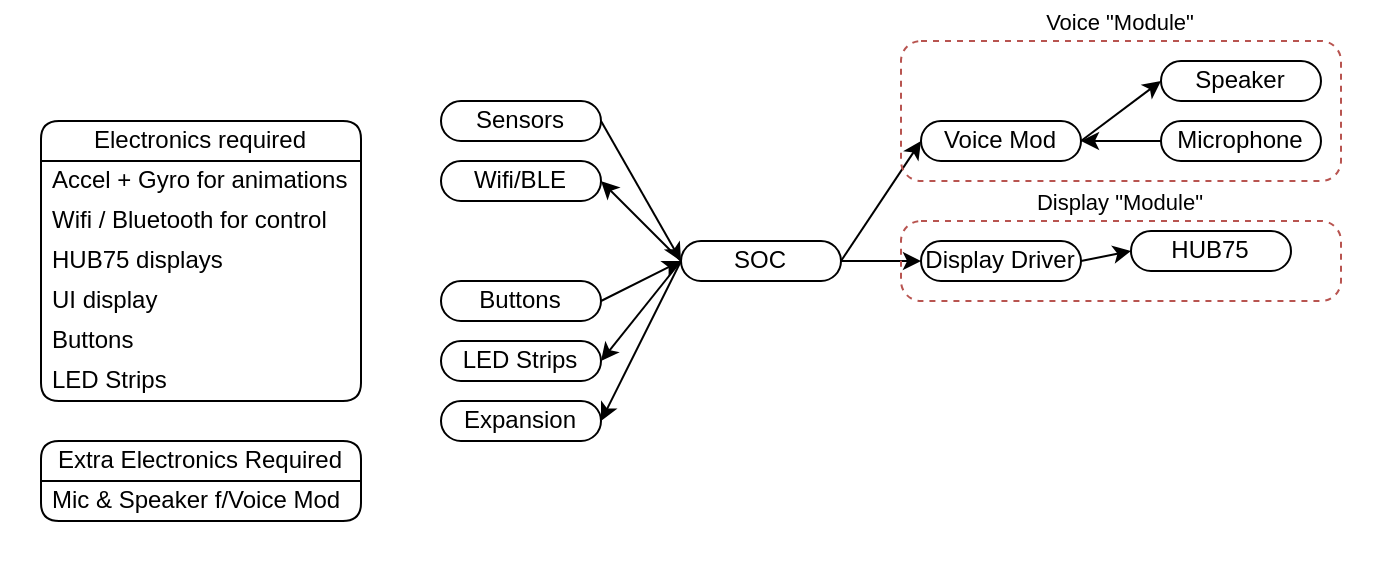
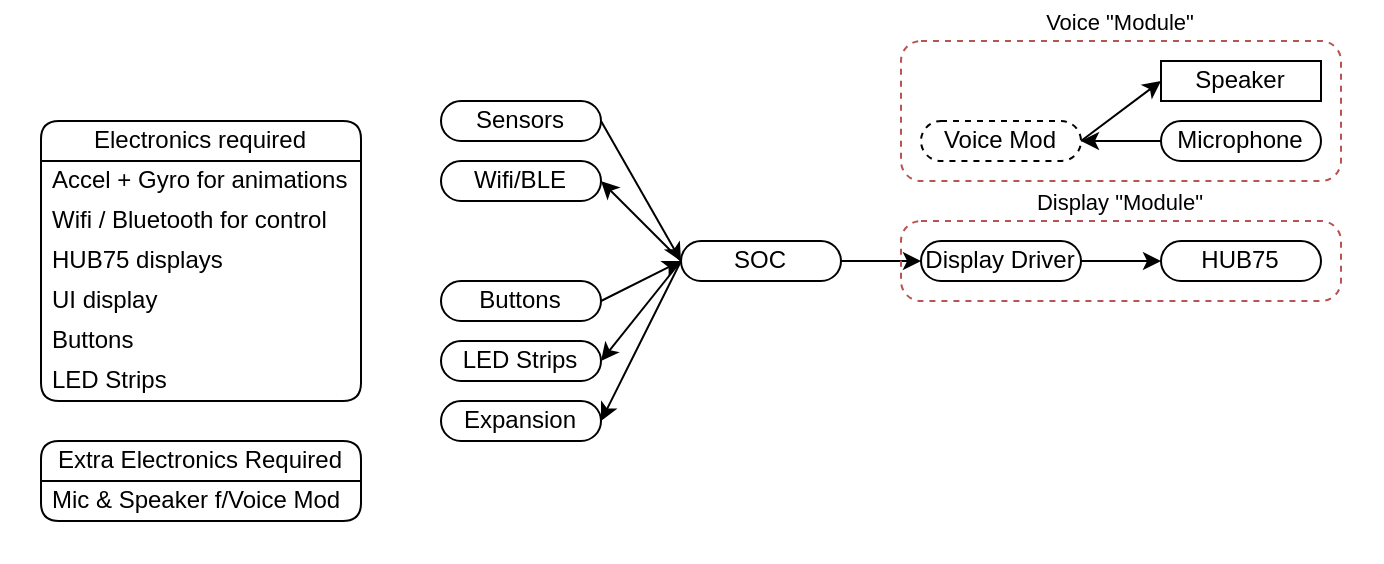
  <mxCell id="0" />
  <mxCell id="1" parent="0" />
  <mxCell id="2" value="Electronics required" style="swimlane;fontStyle=0;childLayout=stackLayout;horizontal=1;startSize=20;horizontalStack=0;resizeParent=1;resizeParentMax=0;resizeLast=0;collapsible=0;marginBottom=0;whiteSpace=wrap;html=1;rounded=1;container=1;" vertex="1" parent="1"><mxGeometry x="20" y="60" width="160" height="140" as="geometry" /></mxCell>
  <mxCell id="3" value="Accel + Gyro for animations" style="text;strokeColor=none;fillColor=none;align=left;verticalAlign=middle;spacingLeft=4;spacingRight=4;overflow=hidden;points=[[0,0.5],[1,0.5]];portConstraint=eastwest;rotatable=0;whiteSpace=wrap;html=1;" vertex="1" parent="2"><mxGeometry y="20" width="160" height="20" as="geometry" /></mxCell>
  <mxCell id="4" value="Wifi / Bluetooth for control" style="text;strokeColor=none;fillColor=none;align=left;verticalAlign=middle;spacingLeft=4;spacingRight=4;overflow=hidden;points=[[0,0.5],[1,0.5]];portConstraint=eastwest;rotatable=0;whiteSpace=wrap;html=1;" vertex="1" parent="2"><mxGeometry y="40" width="160" height="20" as="geometry" /></mxCell>
  <mxCell id="5" value="HUB75 displays" style="text;strokeColor=none;fillColor=none;align=left;verticalAlign=middle;spacingLeft=4;spacingRight=4;overflow=hidden;points=[[0,0.5],[1,0.5]];portConstraint=eastwest;rotatable=0;whiteSpace=wrap;html=1;" vertex="1" parent="2"><mxGeometry y="60" width="160" height="20" as="geometry" /></mxCell>
  <mxCell id="6" value="UI display" style="text;strokeColor=none;fillColor=none;align=left;verticalAlign=middle;spacingLeft=4;spacingRight=4;overflow=hidden;points=[[0,0.5],[1,0.5]];portConstraint=eastwest;rotatable=0;whiteSpace=wrap;html=1;" vertex="1" parent="2"><mxGeometry y="80" width="160" height="20" as="geometry" /></mxCell>
  <mxCell id="7" value="Buttons" style="text;strokeColor=none;fillColor=none;align=left;verticalAlign=middle;spacingLeft=4;spacingRight=4;overflow=hidden;points=[[0,0.5],[1,0.5]];portConstraint=eastwest;rotatable=0;whiteSpace=wrap;html=1;" vertex="1" parent="2"><mxGeometry y="100" width="160" height="20" as="geometry" /></mxCell>
  <mxCell id="8" value="LED Strips" style="text;strokeColor=none;fillColor=none;align=left;verticalAlign=middle;spacingLeft=4;spacingRight=4;overflow=hidden;points=[[0,0.5],[1,0.5]];portConstraint=eastwest;rotatable=0;whiteSpace=wrap;html=1;" vertex="1" parent="2"><mxGeometry y="120" width="160" height="20" as="geometry" /></mxCell>
  <mxCell id="9" value="Extra Electronics Required" style="swimlane;fontStyle=0;childLayout=stackLayout;horizontal=1;startSize=20;horizontalStack=0;resizeParent=1;resizeParentMax=0;resizeLast=0;collapsible=0;marginBottom=0;whiteSpace=wrap;html=1;rounded=1;container=1;" vertex="1" parent="1"><mxGeometry x="20" y="220" width="160" height="40" as="geometry" /></mxCell>
  <mxCell id="10" value="Mic &amp;amp; Speaker f/Voice Mod" style="text;strokeColor=none;fillColor=none;align=left;verticalAlign=middle;spacingLeft=4;spacingRight=4;overflow=hidden;points=[[0,0.5],[1,0.5]];portConstraint=eastwest;rotatable=0;whiteSpace=wrap;html=1;" vertex="1" parent="9"><mxGeometry y="20" width="160" height="20" as="geometry" /></mxCell>
  <mxCell id="11" style="edgeStyle=none;shape=connector;rounded=0;orthogonalLoop=1;jettySize=auto;html=1;exitX=0;exitY=0.5;exitDx=0;exitDy=0;exitPerimeter=0;strokeColor=default;align=center;verticalAlign=middle;fontFamily=Helvetica;fontSize=11;fontColor=default;labelBackgroundColor=default;endArrow=classic;entryX=1;entryY=0.5;entryDx=0;entryDy=0;entryPerimeter=0;" edge="1" parent="1" source="12" target="33"><mxGeometry relative="1" as="geometry"><mxPoint x="460" y="250" as="targetPoint" /></mxGeometry></mxCell>
  <mxCell id="12" value="SOC" style="rounded=1;whiteSpace=wrap;html=1;absoluteArcSize=1;points=[[0,0.5,0,0,0],[1,0.5,0,0,0]];" vertex="1" parent="1"><mxGeometry x="340" y="120" width="80" height="20" as="geometry" /></mxCell>
  <mxCell id="13" value="Buttons" style="rounded=1;whiteSpace=wrap;html=1;absoluteArcSize=1;points=[[0,0.5,0,0,0],[1,0.5,0,0,0]];" vertex="1" parent="1"><mxGeometry x="220" y="140" width="80" height="20" as="geometry" /></mxCell>
- <mxCell id="14" style="rounded=0;orthogonalLoop=1;jettySize=auto;html=1;exitX=1;exitY=0.5;exitDx=0;exitDy=0;exitPerimeter=0;entryX=0;entryY=0.5;entryDx=0;entryDy=0;entryPerimeter=0;" edge="1" parent="1" source="12" target="19"><mxGeometry relative="1" as="geometry" /></mxCell>
  <mxCell id="15" style="edgeStyle=none;shape=connector;rounded=0;orthogonalLoop=1;jettySize=auto;html=1;exitX=1;exitY=0.5;exitDx=0;exitDy=0;exitPerimeter=0;entryX=0;entryY=0.5;entryDx=0;entryDy=0;entryPerimeter=0;strokeColor=default;align=center;verticalAlign=middle;fontFamily=Helvetica;fontSize=11;fontColor=default;labelBackgroundColor=default;endArrow=classic;" edge="1" parent="1" source="12" target="25"><mxGeometry relative="1" as="geometry" /></mxCell>
  <mxCell id="16" value="Wifi/BLE" style="rounded=1;whiteSpace=wrap;html=1;absoluteArcSize=1;points=[[0,0.5,0,0,0],[1,0.5,0,0,0]];" vertex="1" parent="1"><mxGeometry x="220" y="80" width="80" height="20" as="geometry" /></mxCell>
  <mxCell id="17" style="edgeStyle=none;shape=connector;rounded=0;orthogonalLoop=1;jettySize=auto;html=1;exitX=0;exitY=0.5;exitDx=0;exitDy=0;exitPerimeter=0;entryX=1;entryY=0.5;entryDx=0;entryDy=0;entryPerimeter=0;strokeColor=default;align=center;verticalAlign=middle;fontFamily=Helvetica;fontSize=11;fontColor=default;labelBackgroundColor=default;endArrow=classic;" edge="1" parent="1" source="12" target="16"><mxGeometry relative="1" as="geometry" /></mxCell>
  <mxCell id="18" value="Voice &quot;Module&quot;" style="rounded=1;whiteSpace=wrap;html=1;fontFamily=Helvetica;fontSize=11;labelBackgroundColor=default;absoluteArcSize=1;container=1;dropTarget=1;collapsible=0;recursiveResize=0;fillColor=none;dashed=1;strokeColor=#b85450;labelPosition=center;verticalLabelPosition=top;align=center;verticalAlign=bottom;" vertex="1" parent="1"><mxGeometry x="450" y="20" width="220" height="70" as="geometry" /></mxCell>
- <mxCell id="19" value="Voice Mod" style="rounded=1;whiteSpace=wrap;html=1;absoluteArcSize=1;points=[[0,0.5,0,0,0],[1,0.5,0,0,0]];" vertex="1" parent="18"><mxGeometry x="10" y="40" width="80" height="20" as="geometry" /></mxCell>
- <mxCell id="20" value="Speaker" style="rounded=1;whiteSpace=wrap;html=1;absoluteArcSize=1;points=[[0,0.5,0,0,0],[1,0.5,0,0,0]];" vertex="1" parent="18"><mxGeometry x="130" y="10" width="80" height="20" as="geometry" /></mxCell>
+ <mxCell id="19" value="Voice Mod" style="rounded=1;whiteSpace=wrap;html=1;absoluteArcSize=1;points=[[0,0.5,0,0,0],[1,0.5,0,0,0]];dashed=1;" vertex="1" parent="18"><mxGeometry x="10" y="40" width="80" height="20" as="geometry" /></mxCell>
+ <mxCell id="20" value="Speaker" style="whiteSpace=wrap;html=1;absoluteArcSize=1;points=[[0,0.5,0,0,0],[1,0.5,0,0,0]];rounded=0;" vertex="1" parent="18"><mxGeometry x="130" y="10" width="80" height="20" as="geometry" /></mxCell>
  <mxCell id="21" style="edgeStyle=none;shape=connector;rounded=0;orthogonalLoop=1;jettySize=auto;html=1;exitX=1;exitY=0.5;exitDx=0;exitDy=0;exitPerimeter=0;strokeColor=default;align=center;verticalAlign=middle;fontFamily=Helvetica;fontSize=11;fontColor=default;labelBackgroundColor=default;endArrow=classic;entryX=0;entryY=0.5;entryDx=0;entryDy=0;entryPerimeter=0;" edge="1" parent="18" source="19" target="20"><mxGeometry relative="1" as="geometry"><mxPoint x="100" y="20" as="targetPoint" /></mxGeometry></mxCell>
  <mxCell id="22" value="Microphone" style="rounded=1;whiteSpace=wrap;html=1;absoluteArcSize=1;points=[[0,0.5,0,0,0],[1,0.5,0,0,0]];" vertex="1" parent="18"><mxGeometry x="130" y="40" width="80" height="20" as="geometry" /></mxCell>
  <mxCell id="23" style="edgeStyle=none;shape=connector;rounded=0;orthogonalLoop=1;jettySize=auto;html=1;exitX=0;exitY=0.5;exitDx=0;exitDy=0;exitPerimeter=0;entryX=1;entryY=0.5;entryDx=0;entryDy=0;entryPerimeter=0;strokeColor=default;align=center;verticalAlign=middle;fontFamily=Helvetica;fontSize=11;fontColor=default;labelBackgroundColor=default;endArrow=classic;" edge="1" parent="18" source="22" target="19"><mxGeometry relative="1" as="geometry" /></mxCell>
  <mxCell id="24" value="Display &quot;Module&quot;" style="rounded=1;whiteSpace=wrap;html=1;fontFamily=Helvetica;fontSize=11;labelBackgroundColor=default;absoluteArcSize=1;container=1;dropTarget=1;collapsible=0;recursiveResize=0;fillColor=none;dashed=1;strokeColor=#b85450;labelPosition=center;verticalLabelPosition=top;align=center;verticalAlign=bottom;" vertex="1" parent="1"><mxGeometry x="450" y="110" width="220" height="40" as="geometry" /></mxCell>
  <mxCell id="25" value="Display Driver" style="rounded=1;whiteSpace=wrap;html=1;absoluteArcSize=1;points=[[0,0.5,0,0,0],[1,0.5,0,0,0]];" vertex="1" parent="24"><mxGeometry x="10" y="10" width="80" height="20" as="geometry" /></mxCell>
- <mxCell id="26" value="HUB75" style="rounded=1;whiteSpace=wrap;html=1;absoluteArcSize=1;points=[[0,0.5,0,0,0],[1,0.5,0,0,0]];" vertex="1" parent="24"><mxGeometry x="115" y="5" width="80" height="20" as="geometry" /></mxCell>
+ <mxCell id="26" value="HUB75" style="rounded=1;whiteSpace=wrap;html=1;absoluteArcSize=1;points=[[0,0.5,0,0,0],[1,0.5,0,0,0]];" vertex="1" parent="24"><mxGeometry x="130" y="10" width="80" height="20" as="geometry" /></mxCell>
  <mxCell id="27" style="edgeStyle=none;shape=connector;rounded=0;orthogonalLoop=1;jettySize=auto;html=1;exitX=1;exitY=0.5;exitDx=0;exitDy=0;exitPerimeter=0;entryX=0;entryY=0.5;entryDx=0;entryDy=0;entryPerimeter=0;strokeColor=default;align=center;verticalAlign=middle;fontFamily=Helvetica;fontSize=11;fontColor=default;labelBackgroundColor=default;endArrow=classic;" edge="1" parent="24" source="25" target="26"><mxGeometry relative="1" as="geometry" /></mxCell>
  <mxCell id="28" value="LED Strips" style="rounded=1;whiteSpace=wrap;html=1;absoluteArcSize=1;points=[[0,0.5,0,0,0],[1,0.5,0,0,0]];" vertex="1" parent="1"><mxGeometry x="220" y="170" width="80" height="20" as="geometry" /></mxCell>
  <mxCell id="29" style="edgeStyle=none;shape=connector;rounded=0;orthogonalLoop=1;jettySize=auto;html=1;exitX=0;exitY=0.5;exitDx=0;exitDy=0;exitPerimeter=0;entryX=1;entryY=0.5;entryDx=0;entryDy=0;entryPerimeter=0;strokeColor=default;align=center;verticalAlign=middle;fontFamily=Helvetica;fontSize=11;fontColor=default;labelBackgroundColor=default;endArrow=classic;" edge="1" parent="1" source="12" target="28"><mxGeometry relative="1" as="geometry" /></mxCell>
  <mxCell id="30" style="edgeStyle=none;shape=connector;rounded=0;orthogonalLoop=1;jettySize=auto;html=1;exitX=1;exitY=0.5;exitDx=0;exitDy=0;exitPerimeter=0;entryX=0;entryY=0.5;entryDx=0;entryDy=0;entryPerimeter=0;strokeColor=default;align=center;verticalAlign=middle;fontFamily=Helvetica;fontSize=11;fontColor=default;labelBackgroundColor=default;endArrow=classic;" edge="1" parent="1" source="13" target="12"><mxGeometry relative="1" as="geometry" /></mxCell>
  <mxCell id="31" value="Sensors" style="rounded=1;whiteSpace=wrap;html=1;absoluteArcSize=1;points=[[0,0.5,0,0,0],[1,0.5,0,0,0]];" vertex="1" parent="1"><mxGeometry x="220" y="50" width="80" height="20" as="geometry" /></mxCell>
  <mxCell id="32" style="edgeStyle=none;shape=connector;rounded=0;orthogonalLoop=1;jettySize=auto;html=1;exitX=1;exitY=0.5;exitDx=0;exitDy=0;exitPerimeter=0;entryX=0;entryY=0.5;entryDx=0;entryDy=0;entryPerimeter=0;strokeColor=default;align=center;verticalAlign=middle;fontFamily=Helvetica;fontSize=11;fontColor=default;labelBackgroundColor=default;endArrow=classic;" edge="1" parent="1" source="31" target="12"><mxGeometry relative="1" as="geometry" /></mxCell>
  <mxCell id="33" value="Expansion" style="rounded=1;whiteSpace=wrap;html=1;absoluteArcSize=1;points=[[0,0.5,0,0,0],[1,0.5,0,0,0]];" vertex="1" parent="1"><mxGeometry x="220" y="200" width="80" height="20" as="geometry" /></mxCell>
